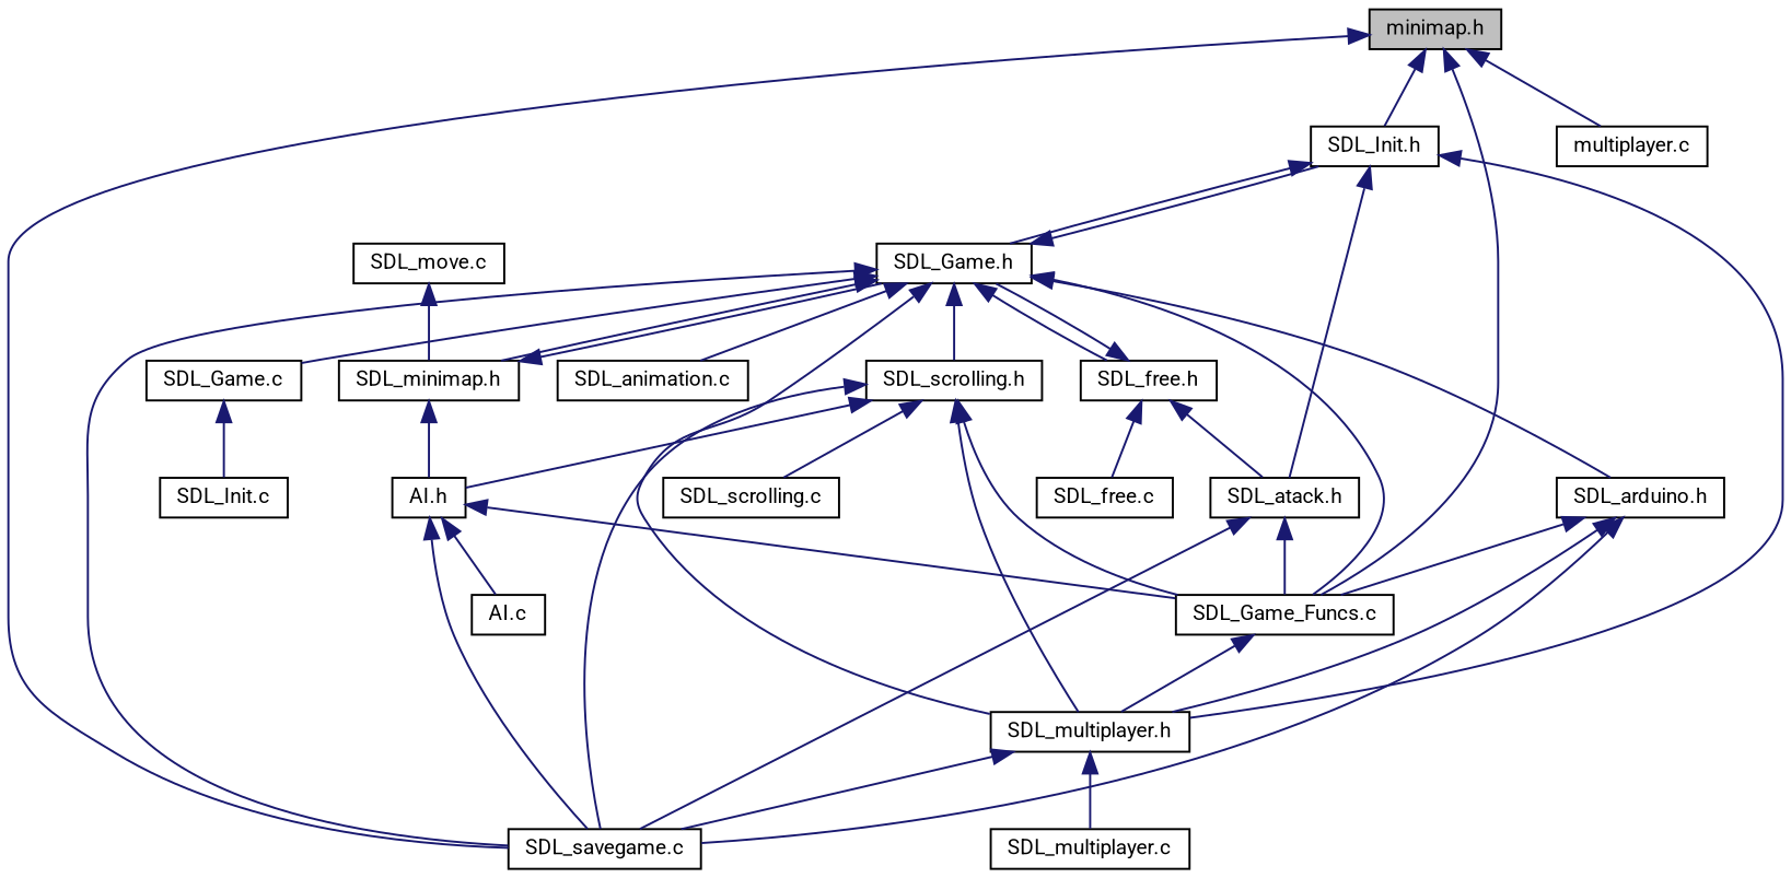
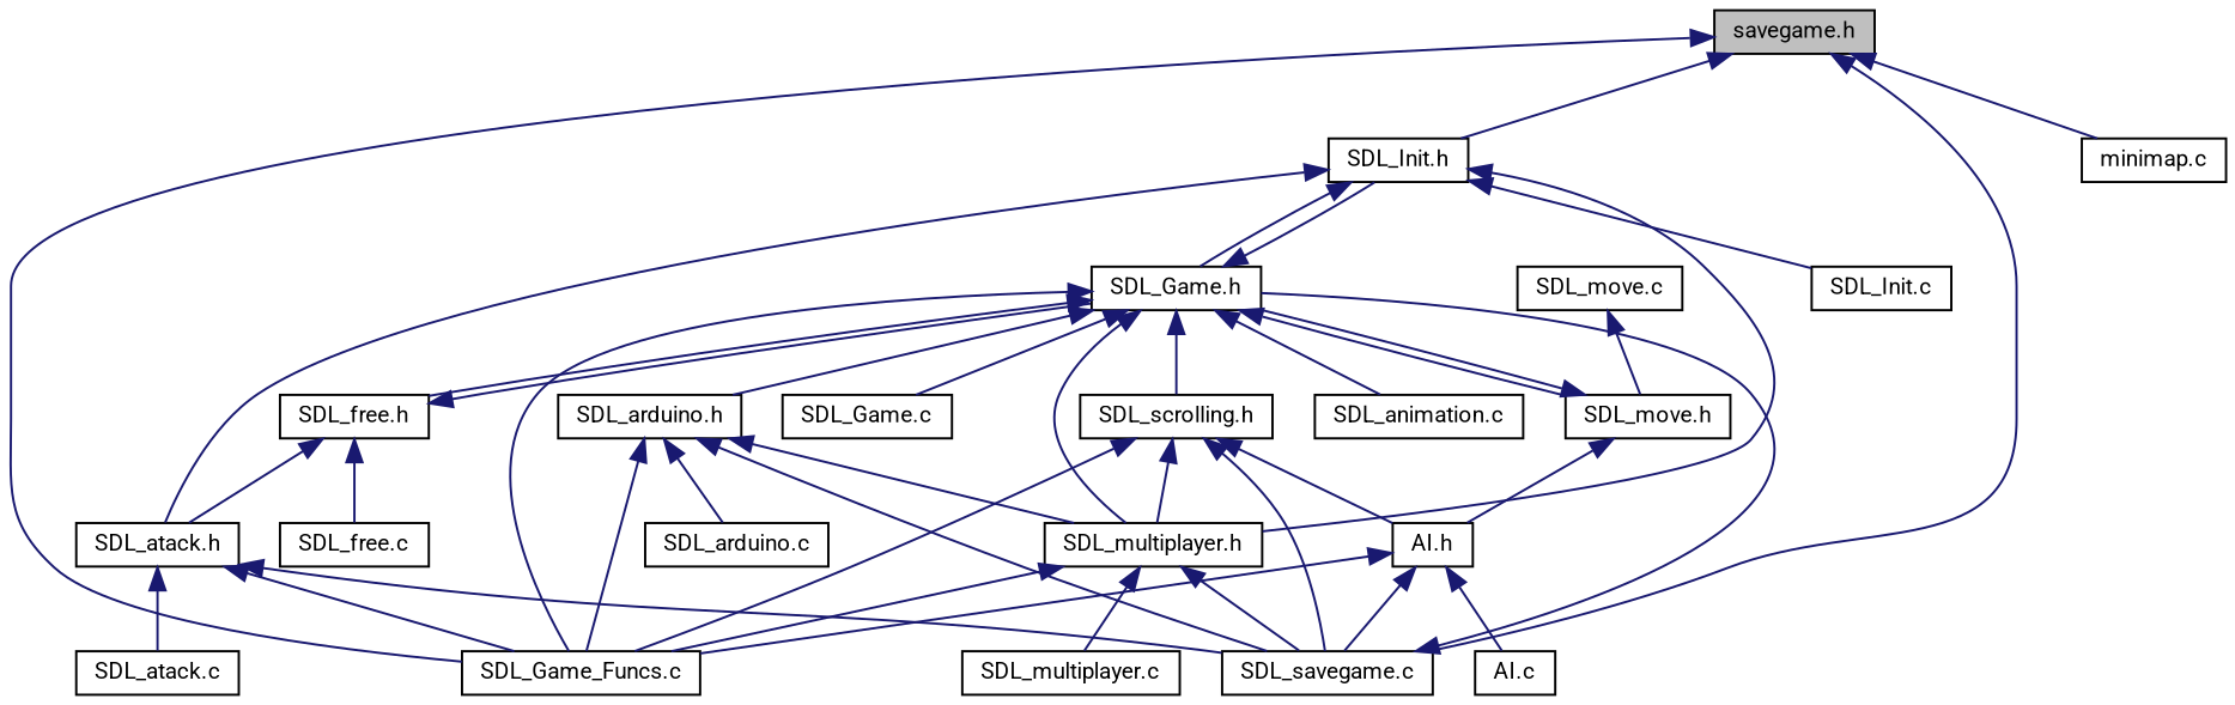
  digraph {
    node [color=black fillcolor=white fontname=Roboto fontsize=10 shape=record style=filled]
    edge [color=midnightblue dir=back fontname=Roboto fontsize=10 labelfontname=Roboto labelfontsize=10 style=solid]
-   n1 [fillcolor=grey75 fontcolor=black height=0.2 label="minimap.h" width=0.4]
+   n1 [fillcolor=grey75 fontcolor=black height=0.2 label="savegame.h" width=0.4]
    n2 [height=0.2 label="SDL_Init.h" width=0.4]
    n3 [height=0.2 label="SDL_Game_Funcs.c" width=0.4]
    n4 [height=0.2 label="SDL_savegame.c" width=0.4]
-   n5 [height=0.2 label="multiplayer.c" width=0.4]
+   n5 [height=0.2 label="minimap.c" width=0.4]
    n6 [height=0.2 label="SDL_Game.h" width=0.4]
    n7 [height=0.2 label="SDL_atack.h" width=0.4]
    n8 [height=0.2 label="SDL_multiplayer.h" width=0.4]
    n9 [height=0.2 label="SDL_Init.c" width=0.4]
-   n10 [height=0.2 label="SDL_minimap.h" width=0.4]
+   n10 [height=0.2 label="SDL_move.h" width=0.4]
    n11 [height=0.2 label="SDL_free.h" width=0.4]
    n12 [height=0.2 label="SDL_scrolling.h" width=0.4]
    n13 [height=0.2 label="SDL_animation.c" width=0.4]
    n14 [height=0.2 label="SDL_arduino.h" width=0.4]
    n15 [height=0.2 label="SDL_Game.c" width=0.4]
+   n16 [height=0.2 label="SDL_atack.c" width=0.4]
    n17 [height=0.2 label="SDL_multiplayer.c" width=0.4]
    n18 [height=0.2 label="AI.h" width=0.4]
    n19 [height=0.2 label="SDL_free.c" width=0.4]
-   n20 [height=0.2 label="SDL_scrolling.c" width=0.4]
+   n21 [height=0.2 label="SDL_arduino.c" width=0.4]
    n22 [height=0.2 label="AI.c" width=0.4]
    n23 [height=0.2 label="SDL_move.c" width=0.4]
    n1 -> n2
    n1 -> n3
    n1 -> n4
    n1 -> n5
    n2 -> n6
    n2 -> n7
    n2 -> n8
-   n15 -> n9
+   n2 -> n9
    n6 -> n2
    n6 -> n3
-   n6 -> n4
+   n4 -> n6
    n6 -> n8
    n6 -> n10
    n6 -> n11
    n6 -> n12
    n6 -> n13
    n6 -> n14
    n6 -> n15
    n7 -> n3
    n7 -> n4
-   n3 -> n8
+   n7 -> n16
+   n8 -> n3
    n8 -> n4
    n8 -> n17
    n10 -> n6
    n10 -> n18
    n11 -> n6
    n11 -> n7
    n11 -> n19
    n12 -> n3
    n12 -> n4
    n12 -> n8
    n12 -> n18
-   n12 -> n20
    n14 -> n3
    n14 -> n4
    n14 -> n8
+   n14 -> n21
    n18 -> n3
    n18 -> n4
    n18 -> n22
    n23 -> n10
  }
